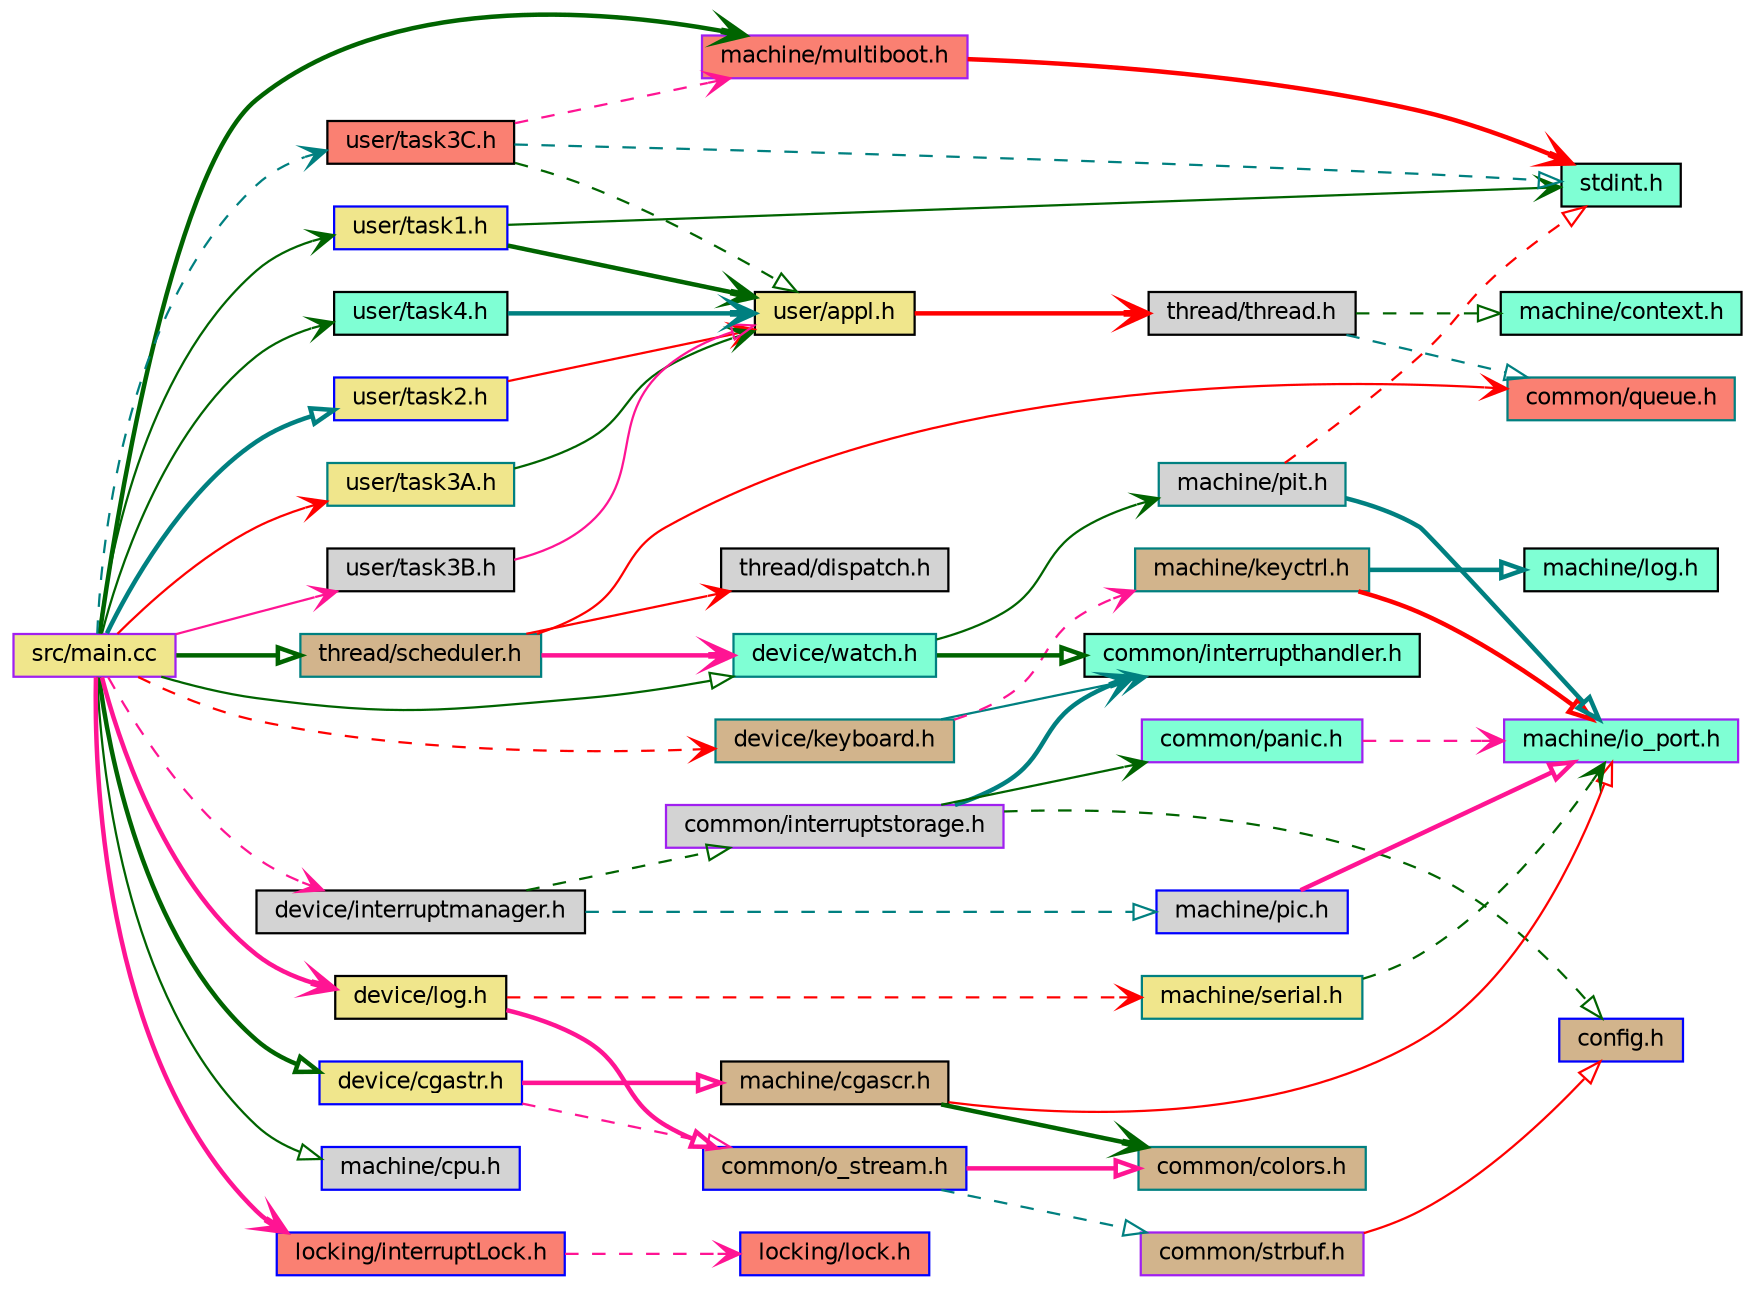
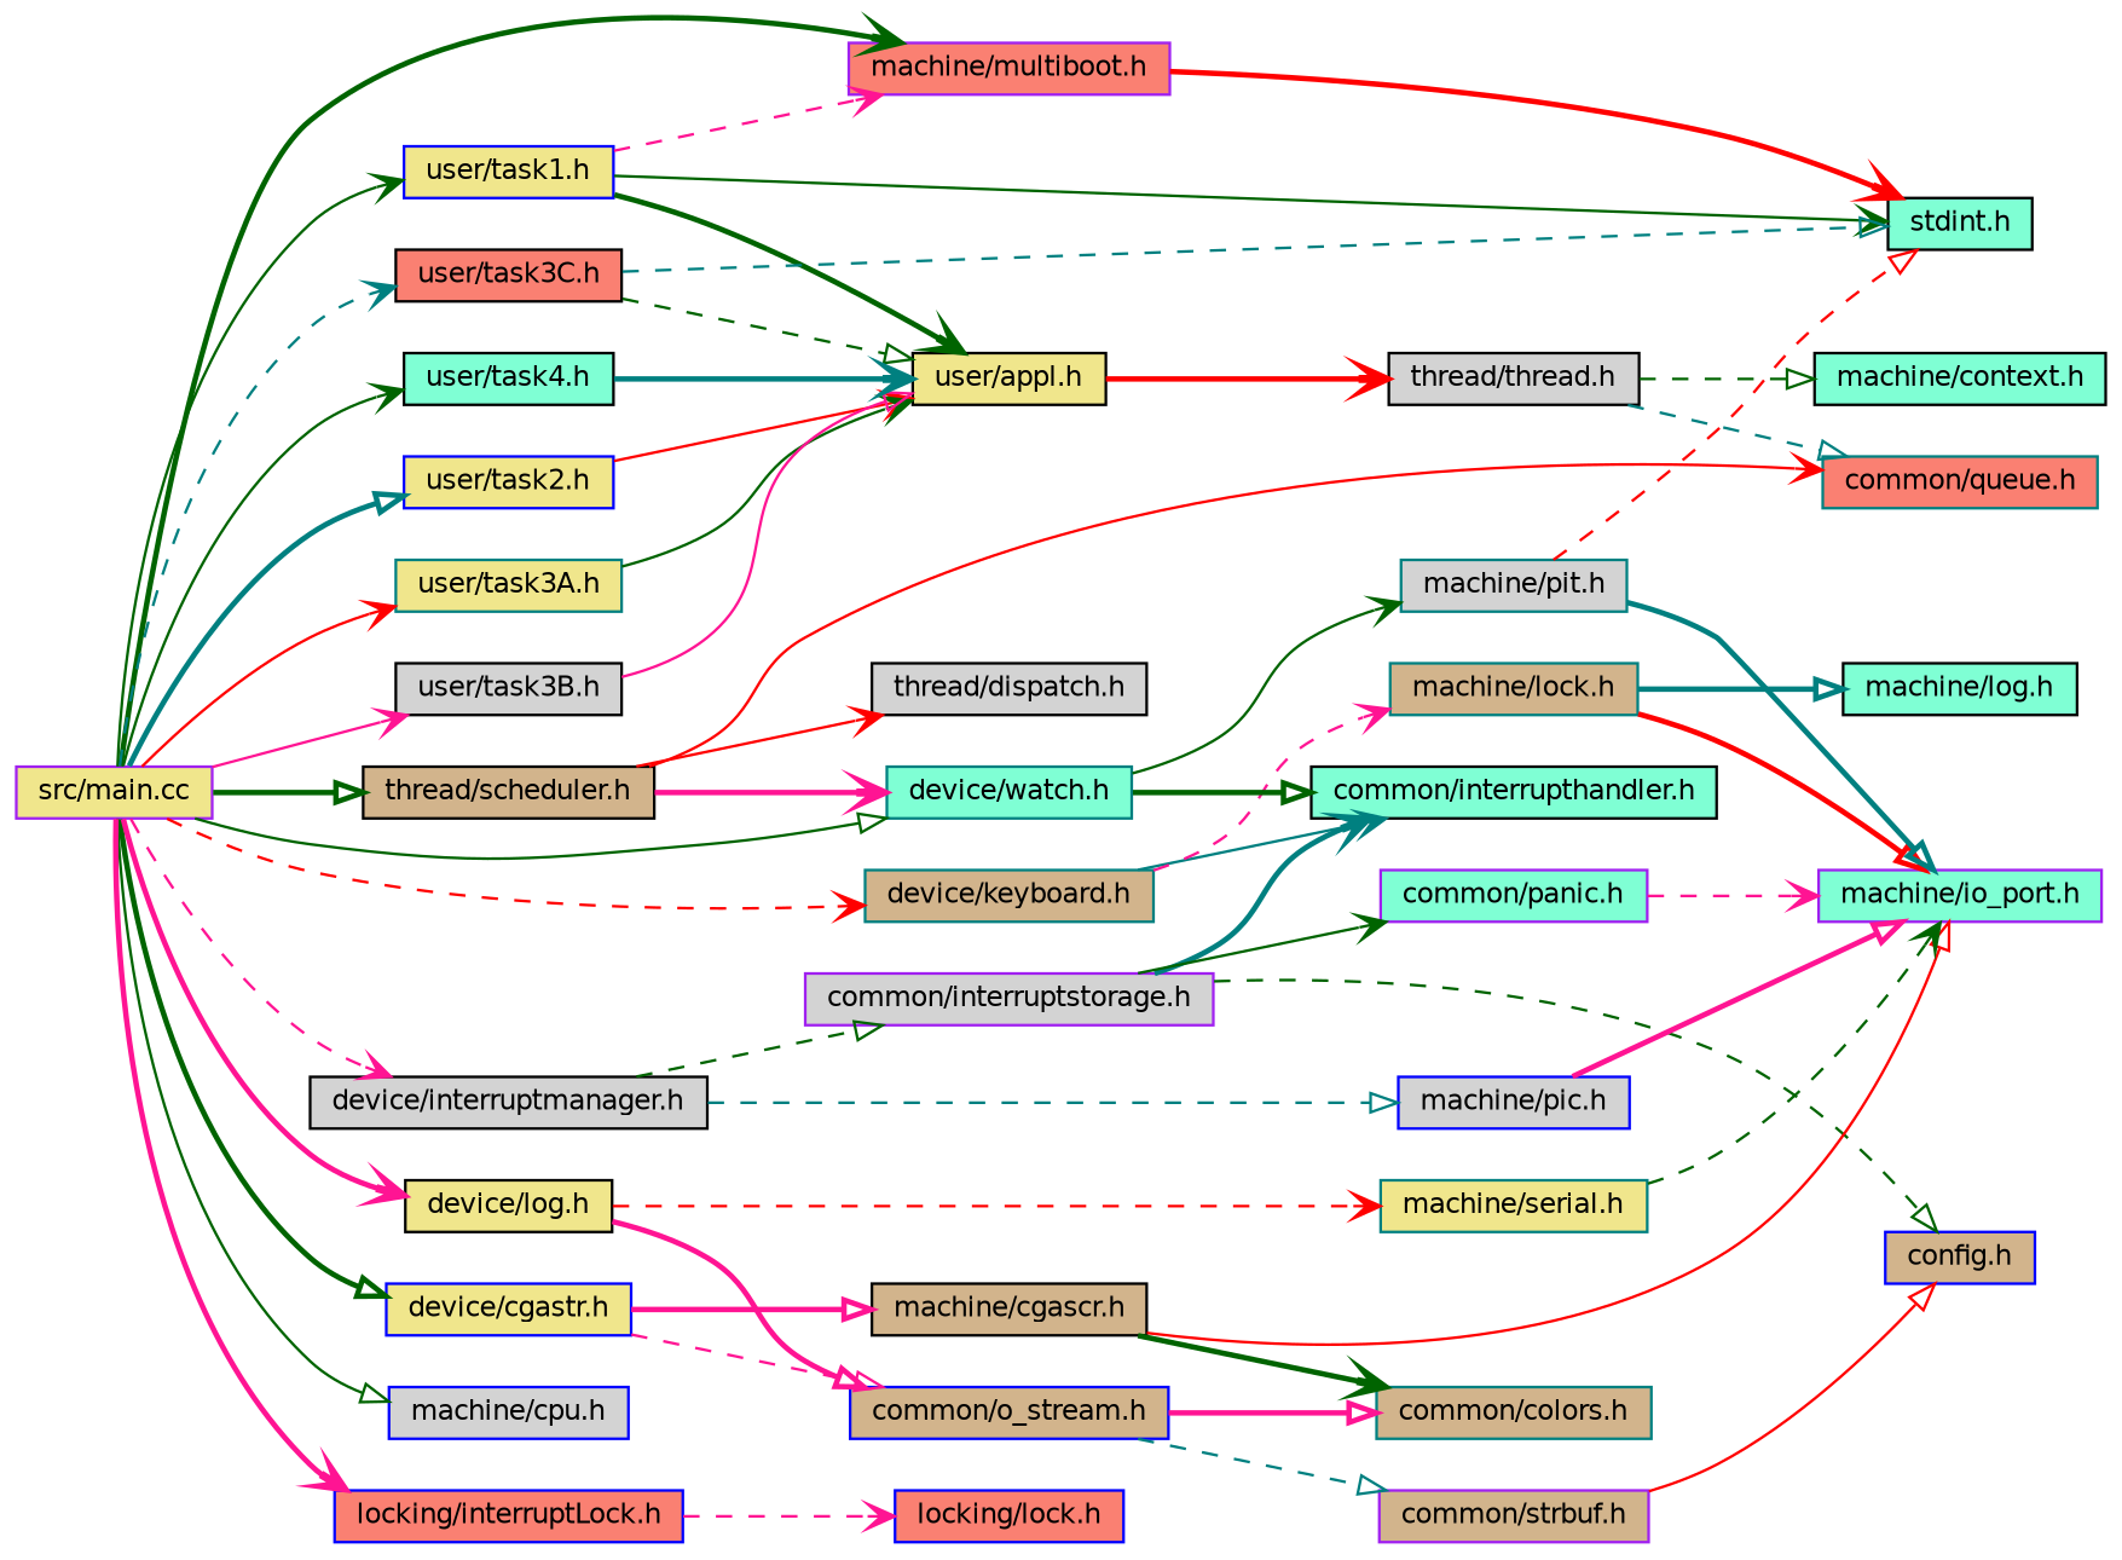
  digraph {
    rankdir=LR
    node [color=black fillcolor=khaki fontname=Helvetica fontsize=10 shape=record style=filled]
    edge [arrowhead=vee color=darkgreen fontname=Helvetica fontsize=10 labelfontname=Helvetica labelfontsize=10 style=bold]
    n1 [color=purple fontcolor=black height=0.2 label="src/main.cc" width=0.4]
    n2 [color=purple fillcolor=salmon height=0.2 label="machine/multiboot.h" width=0.4]
    n3 [color=blue fillcolor=lightgrey height=0.2 label="machine/cpu.h" width=0.4]
    n4 [fillcolor=lightgrey height=0.2 label="device/interruptmanager.h" width=0.4]
    n5 [color=teal fillcolor=tan height=0.2 label="device/keyboard.h" width=0.4]
    n6 [color=blue height=0.2 label="device/cgastr.h" width=0.4]
    n7 [color=teal fillcolor=aquamarine height=0.2 label="device/watch.h" width=0.4]
    n8 [height=0.2 label="device/log.h" width=0.4]
-   n9 [color=teal fillcolor=tan height=0.2 label="thread/scheduler.h" width=0.4]
+   n9 [fillcolor=tan height=0.2 label="thread/scheduler.h" width=0.4]
    n10 [color=blue fillcolor=salmon height=0.2 label="locking/interruptLock.h" width=0.4]
    n11 [color=blue height=0.2 label="user/task1.h" width=0.4]
    n12 [color=blue height=0.2 label="user/task2.h" width=0.4]
    n13 [color=teal height=0.2 label="user/task3A.h" width=0.4]
    n14 [fillcolor=lightgrey height=0.2 label="user/task3B.h" width=0.4]
    n15 [fillcolor=salmon height=0.2 label="user/task3C.h" width=0.4]
    n16 [fillcolor=aquamarine height=0.2 label="user/task4.h" width=0.4]
    n17 [fillcolor=aquamarine height=0.2 label="stdint.h" width=0.4]
    n18 [color=purple fillcolor=lightgrey height=0.2 label="common/interruptstorage.h" width=0.4]
    n19 [color=blue fillcolor=lightgrey height=0.2 label="machine/pic.h" width=0.4]
    n20 [fillcolor=aquamarine height=0.2 label="common/interrupthandler.h" width=0.4]
-   n21 [color=teal fillcolor=tan height=0.2 label="machine/keyctrl.h" width=0.4]
+   n21 [color=teal fillcolor=tan height=0.2 label="machine/lock.h" width=0.4]
    n22 [color=blue fillcolor=tan height=0.2 label="common/o_stream.h" width=0.4]
    n23 [fillcolor=tan height=0.2 label="machine/cgascr.h" width=0.4]
    n24 [color=teal fillcolor=lightgrey height=0.2 label="machine/pit.h" width=0.4]
    n25 [color=teal height=0.2 label="machine/serial.h" width=0.4]
    n26 [fillcolor=lightgrey height=0.2 label="thread/dispatch.h" width=0.4]
    n27 [color=teal fillcolor=salmon height=0.2 label="common/queue.h" width=0.4]
    n28 [color=blue fillcolor=salmon height=0.2 label="locking/lock.h" width=0.4]
    n29 [height=0.2 label="user/appl.h" width=0.4]
    n30 [color=purple fillcolor=aquamarine height=0.2 label="common/panic.h" width=0.4]
    n31 [color=blue fillcolor=tan height=0.2 label="config.h" width=0.4]
    n32 [color=purple fillcolor=aquamarine height=0.2 label="machine/io_port.h" width=0.4]
    n33 [fillcolor=aquamarine height=0.2 label="machine/log.h" width=0.4]
    n34 [color=purple fillcolor=tan height=0.2 label="common/strbuf.h" width=0.4]
    n35 [color=teal fillcolor=tan height=0.2 label="common/colors.h" width=0.4]
    n36 [fillcolor=lightgrey height=0.2 label="thread/thread.h" width=0.4]
    n37 [fillcolor=aquamarine height=0.2 label="machine/context.h" width=0.4]
    n1 -> n2
    n1 -> n3 [arrowhead=onormal style=solid]
    n1 -> n4 [color=deeppink style=dashed]
    n1 -> n5 [color=red style=dashed]
    n1 -> n6 [arrowhead=onormal]
    n1 -> n7 [arrowhead=onormal style=solid]
    n1 -> n8 [color=deeppink]
    n1 -> n9 [arrowhead=onormal]
    n1 -> n10 [color=deeppink]
    n1 -> n11 [style=solid]
    n1 -> n12 [arrowhead=onormal color=teal]
    n1 -> n13 [color=red style=solid]
    n1 -> n14 [color=deeppink style=solid]
    n1 -> n15 [color=teal style=dashed]
    n1 -> n16 [style=solid]
    n2 -> n17 [color=red]
    n4 -> n18 [arrowhead=onormal style=dashed]
    n4 -> n19 [arrowhead=onormal color=teal style=dashed]
    n5 -> n20 [color=teal style=solid]
    n5 -> n21 [color=deeppink style=dashed]
    n6 -> n22 [arrowhead=onormal color=deeppink style=dashed]
    n6 -> n23 [arrowhead=onormal color=deeppink]
    n7 -> n20 [arrowhead=onormal]
    n7 -> n24 [style=solid]
    n8 -> n22 [arrowhead=onormal color=deeppink]
    n8 -> n25 [color=red style=dashed]
    n9 -> n7 [color=deeppink]
    n9 -> n26 [color=red style=solid]
    n9 -> n27 [color=red style=solid]
    n10 -> n28 [color=deeppink style=dashed]
-   n15 -> n2 [color=deeppink style=dashed]
+   n11 -> n2 [color=deeppink style=dashed]
    n11 -> n17 [style=solid]
    n11 -> n29
    n12 -> n29 [color=red style=solid]
    n13 -> n29 [style=solid]
    n14 -> n29 [arrowhead=onormal color=deeppink style=solid]
    n15 -> n17 [arrowhead=onormal color=teal style=dashed]
    n15 -> n29 [arrowhead=onormal style=dashed]
    n16 -> n29 [color=teal]
    n18 -> n20 [color=teal]
    n18 -> n30 [style=solid]
    n18 -> n31 [arrowhead=onormal style=dashed]
    n19 -> n32 [arrowhead=onormal color=deeppink]
    n21 -> n32 [arrowhead=onormal color=red]
    n21 -> n33 [arrowhead=onormal color=teal]
    n22 -> n34 [arrowhead=onormal color=teal style=dashed]
    n22 -> n35 [arrowhead=onormal color=deeppink]
    n23 -> n32 [arrowhead=onormal color=red style=solid]
    n23 -> n35
    n24 -> n17 [arrowhead=onormal color=red style=dashed]
    n24 -> n32 [arrowhead=onormal color=teal]
    n25 -> n32 [style=dashed]
    n29 -> n36 [color=red]
    n30 -> n32 [color=deeppink style=dashed]
    n34 -> n31 [arrowhead=onormal color=red style=solid]
    n36 -> n27 [arrowhead=onormal color=teal style=dashed]
    n36 -> n37 [arrowhead=onormal style=dashed]
  }
